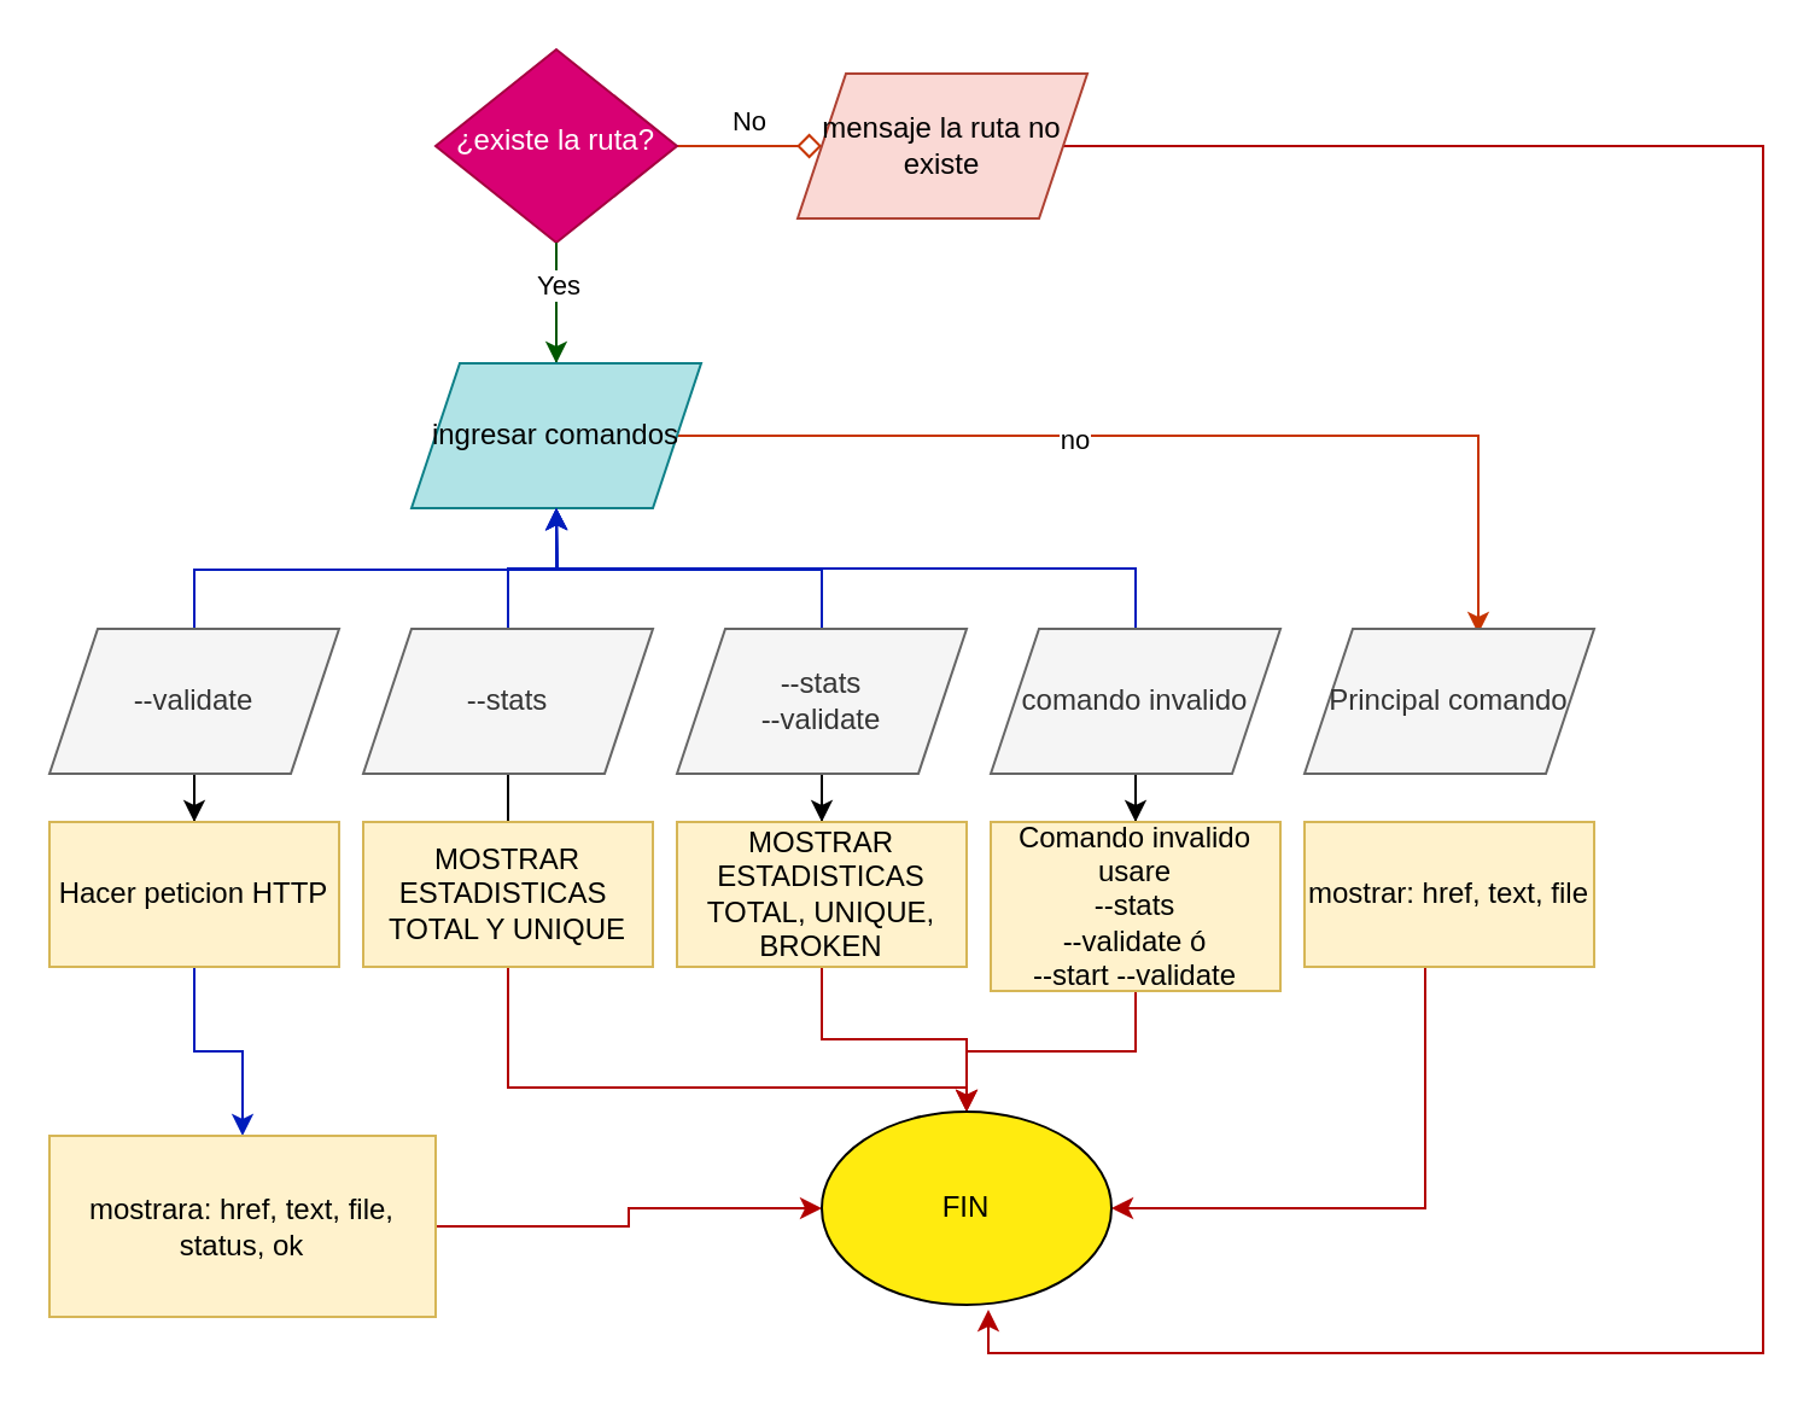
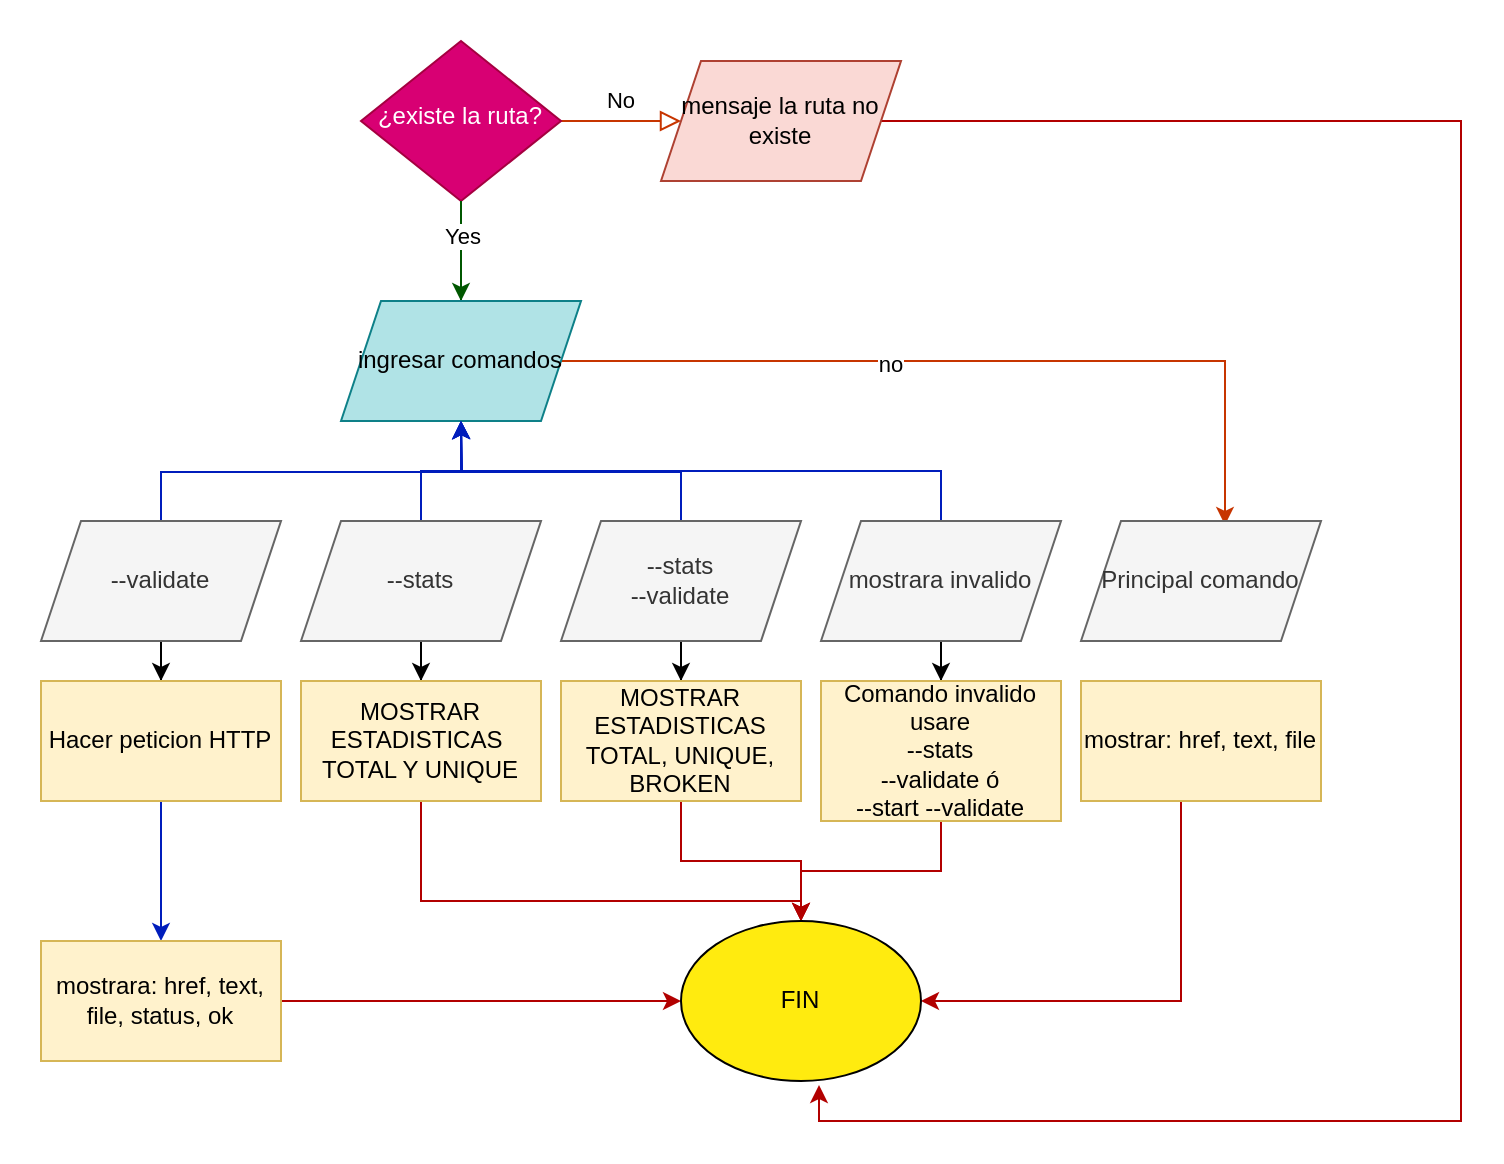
  <mxCell id="0" />
  <mxCell id="1" parent="0" />
- <mxCell id="2" value="No" style="edgeStyle=orthogonalEdgeStyle;rounded=0;html=1;jettySize=auto;orthogonalLoop=1;fontSize=11;endArrow=diamond;endFill=0;endSize=8;strokeWidth=1;shadow=0;labelBackgroundColor=none;entryX=0;entryY=0.5;entryDx=0;entryDy=0;fillColor=#fa6800;strokeColor=#C73500;" parent="1" source="3" target="5" edge="1"><mxGeometry y="10" relative="1" as="geometry"><mxPoint as="offset" /><mxPoint x="330" y="60" as="targetPoint" /></mxGeometry></mxCell>
+ <mxCell id="2" value="No" style="edgeStyle=orthogonalEdgeStyle;rounded=0;html=1;jettySize=auto;orthogonalLoop=1;fontSize=11;endArrow=block;endFill=0;endSize=8;strokeWidth=1;shadow=0;labelBackgroundColor=none;entryX=0;entryY=0.5;entryDx=0;entryDy=0;fillColor=#fa6800;strokeColor=#C73500;" parent="1" source="3" target="5" edge="1"><mxGeometry y="10" relative="1" as="geometry"><mxPoint as="offset" /><mxPoint x="330" y="60" as="targetPoint" /></mxGeometry></mxCell>
  <mxCell id="3" value="¿existe la ruta?" style="rhombus;whiteSpace=wrap;html=1;shadow=0;fontFamily=Helvetica;fontSize=12;align=center;strokeWidth=1;spacing=6;spacingTop=-4;fillColor=#d80073;fontColor=#ffffff;strokeColor=#A50040;" parent="1" vertex="1"><mxGeometry x="180" y="20" width="100" height="80" as="geometry" /></mxCell>
  <mxCell id="4" style="edgeStyle=orthogonalEdgeStyle;rounded=0;orthogonalLoop=1;jettySize=auto;html=1;entryX=0.575;entryY=1.025;entryDx=0;entryDy=0;entryPerimeter=0;fillColor=#e51400;strokeColor=#B20000;" edge="1" parent="1" source="5" target="36"><mxGeometry relative="1" as="geometry"><Array as="points"><mxPoint x="730" y="60" /><mxPoint x="730" y="560" /><mxPoint x="409" y="560" /></Array></mxGeometry></mxCell>
  <mxCell id="5" value="mensaje la ruta no existe" style="shape=parallelogram;perimeter=parallelogramPerimeter;whiteSpace=wrap;html=1;fixedSize=1;fillColor=#fad9d5;strokeColor=#ae4132;" vertex="1" parent="1"><mxGeometry x="330" y="30" width="120" height="60" as="geometry" /></mxCell>
  <mxCell id="6" style="edgeStyle=orthogonalEdgeStyle;rounded=0;orthogonalLoop=1;jettySize=auto;html=1;fillColor=#008a00;strokeColor=#005700;" edge="1" parent="1" source="10"><mxGeometry relative="1" as="geometry"><mxPoint x="230" y="150" as="targetPoint" /><Array as="points"><mxPoint x="230" y="100" /><mxPoint x="230" y="100" /></Array></mxGeometry></mxCell>
  <mxCell id="7" value="Yes" style="edgeLabel;html=1;align=center;verticalAlign=middle;resizable=0;points=[];" vertex="1" connectable="0" parent="6"><mxGeometry x="0.34" relative="1" as="geometry"><mxPoint as="offset" /></mxGeometry></mxCell>
  <mxCell id="8" style="edgeStyle=orthogonalEdgeStyle;rounded=0;orthogonalLoop=1;jettySize=auto;html=1;entryX=0.6;entryY=0.033;entryDx=0;entryDy=0;entryPerimeter=0;fillColor=#fa6800;strokeColor=#C73500;" edge="1" parent="1" source="10" target="11"><mxGeometry relative="1" as="geometry" /></mxCell>
  <mxCell id="9" value="no" style="edgeLabel;html=1;align=center;verticalAlign=middle;resizable=0;points=[];" vertex="1" connectable="0" parent="8"><mxGeometry x="-0.208" y="-1" relative="1" as="geometry"><mxPoint as="offset" /></mxGeometry></mxCell>
  <mxCell id="10" value="ingresar comandos" style="shape=parallelogram;perimeter=parallelogramPerimeter;whiteSpace=wrap;html=1;fixedSize=1;fillColor=#b0e3e6;strokeColor=#0e8088;" vertex="1" parent="1"><mxGeometry x="170" y="150" width="120" height="60" as="geometry" /></mxCell>
  <mxCell id="11" value="Principal comando" style="shape=parallelogram;perimeter=parallelogramPerimeter;whiteSpace=wrap;html=1;fixedSize=1;fillColor=#f5f5f5;fontColor=#333333;strokeColor=#666666;" vertex="1" parent="1"><mxGeometry x="540" y="260" width="120" height="60" as="geometry" /></mxCell>
  <mxCell id="12" style="edgeStyle=orthogonalEdgeStyle;rounded=0;orthogonalLoop=1;jettySize=auto;html=1;exitX=0.5;exitY=0;exitDx=0;exitDy=0;fillColor=#0050ef;strokeColor=#001DBC;" edge="1" parent="1" source="14" target="10"><mxGeometry relative="1" as="geometry" /></mxCell>
  <mxCell id="13" value="" style="edgeStyle=orthogonalEdgeStyle;rounded=0;orthogonalLoop=1;jettySize=auto;html=1;" edge="1" parent="1" source="14" target="31"><mxGeometry relative="1" as="geometry" /></mxCell>
- <mxCell id="14" value="comando invalido" style="shape=parallelogram;perimeter=parallelogramPerimeter;whiteSpace=wrap;html=1;fixedSize=1;fillColor=#f5f5f5;fontColor=#333333;strokeColor=#666666;" vertex="1" parent="1"><mxGeometry x="410" y="260" width="120" height="60" as="geometry" /></mxCell>
+ <mxCell id="14" value="mostrara invalido" style="shape=parallelogram;perimeter=parallelogramPerimeter;whiteSpace=wrap;html=1;fixedSize=1;fillColor=#f5f5f5;fontColor=#333333;strokeColor=#666666;" vertex="1" parent="1"><mxGeometry x="410" y="260" width="120" height="60" as="geometry" /></mxCell>
  <mxCell id="15" style="edgeStyle=orthogonalEdgeStyle;rounded=0;orthogonalLoop=1;jettySize=auto;html=1;exitX=0.5;exitY=0;exitDx=0;exitDy=0;fillColor=#0050ef;strokeColor=#001DBC;" edge="1" parent="1" source="17"><mxGeometry relative="1" as="geometry"><mxPoint x="230" y="210" as="targetPoint" /></mxGeometry></mxCell>
  <mxCell id="16" value="" style="edgeStyle=orthogonalEdgeStyle;rounded=0;orthogonalLoop=1;jettySize=auto;html=1;" edge="1" parent="1" source="17" target="29"><mxGeometry relative="1" as="geometry" /></mxCell>
  <mxCell id="17" value="--stats&lt;br&gt;--validate" style="shape=parallelogram;perimeter=parallelogramPerimeter;whiteSpace=wrap;html=1;fixedSize=1;fillColor=#f5f5f5;fontColor=#333333;strokeColor=#666666;" vertex="1" parent="1"><mxGeometry x="280" y="260" width="120" height="60" as="geometry" /></mxCell>
  <mxCell id="18" value="" style="edgeStyle=orthogonalEdgeStyle;rounded=0;orthogonalLoop=1;jettySize=auto;html=1;fillColor=#0050ef;strokeColor=#001DBC;" edge="1" parent="1" source="20" target="10"><mxGeometry relative="1" as="geometry" /></mxCell>
- <mxCell id="19" style="edgeStyle=orthogonalEdgeStyle;rounded=0;orthogonalLoop=1;jettySize=auto;html=1;exitX=0.5;exitY=1;exitDx=0;exitDy=0;endArrow=none;" edge="1" parent="1" source="20" target="27"><mxGeometry relative="1" as="geometry" /></mxCell>
+ <mxCell id="19" style="edgeStyle=orthogonalEdgeStyle;rounded=0;orthogonalLoop=1;jettySize=auto;html=1;exitX=0.5;exitY=1;exitDx=0;exitDy=0;" edge="1" parent="1" source="20" target="27"><mxGeometry relative="1" as="geometry" /></mxCell>
  <mxCell id="20" value="--stats" style="shape=parallelogram;perimeter=parallelogramPerimeter;whiteSpace=wrap;html=1;fixedSize=1;fillColor=#f5f5f5;fontColor=#333333;strokeColor=#666666;" vertex="1" parent="1"><mxGeometry x="150" y="260" width="120" height="60" as="geometry" /></mxCell>
  <mxCell id="21" style="edgeStyle=orthogonalEdgeStyle;rounded=0;orthogonalLoop=1;jettySize=auto;html=1;exitX=0.5;exitY=0;exitDx=0;exitDy=0;fillColor=#0050ef;strokeColor=#001DBC;" edge="1" parent="1" source="23"><mxGeometry relative="1" as="geometry"><mxPoint x="230" y="210" as="targetPoint" /></mxGeometry></mxCell>
  <mxCell id="22" style="edgeStyle=orthogonalEdgeStyle;rounded=0;orthogonalLoop=1;jettySize=auto;html=1;exitX=0.5;exitY=1;exitDx=0;exitDy=0;" edge="1" parent="1" source="23" target="25"><mxGeometry relative="1" as="geometry" /></mxCell>
  <mxCell id="23" value="--validate" style="shape=parallelogram;perimeter=parallelogramPerimeter;whiteSpace=wrap;html=1;fixedSize=1;fillColor=#f5f5f5;fontColor=#333333;strokeColor=#666666;" vertex="1" parent="1"><mxGeometry x="20" y="260" width="120" height="60" as="geometry" /></mxCell>
  <mxCell id="24" value="" style="edgeStyle=orthogonalEdgeStyle;rounded=0;orthogonalLoop=1;jettySize=auto;html=1;fillColor=#0050ef;strokeColor=#001DBC;" edge="1" parent="1" source="25" target="35"><mxGeometry relative="1" as="geometry" /></mxCell>
  <mxCell id="25" value="Hacer peticion HTTP" style="rounded=0;whiteSpace=wrap;html=1;fillColor=#fff2cc;strokeColor=#d6b656;" vertex="1" parent="1"><mxGeometry x="20" y="340" width="120" height="60" as="geometry" /></mxCell>
  <mxCell id="26" style="edgeStyle=orthogonalEdgeStyle;rounded=0;orthogonalLoop=1;jettySize=auto;html=1;fillColor=#e51400;strokeColor=#B20000;" edge="1" parent="1" source="27" target="36"><mxGeometry relative="1" as="geometry"><Array as="points"><mxPoint x="210" y="450" /><mxPoint x="400" y="450" /></Array></mxGeometry></mxCell>
  <mxCell id="27" value="MOSTRAR ESTADISTICAS&amp;nbsp;&lt;br&gt;TOTAL Y UNIQUE" style="rounded=0;whiteSpace=wrap;html=1;fillColor=#fff2cc;strokeColor=#d6b656;" vertex="1" parent="1"><mxGeometry x="150" y="340" width="120" height="60" as="geometry" /></mxCell>
  <mxCell id="28" value="" style="edgeStyle=orthogonalEdgeStyle;rounded=0;orthogonalLoop=1;jettySize=auto;html=1;fillColor=#e51400;strokeColor=#B20000;" edge="1" parent="1" source="29" target="36"><mxGeometry relative="1" as="geometry" /></mxCell>
  <mxCell id="29" value="MOSTRAR ESTADISTICAS&lt;br&gt;TOTAL, UNIQUE, BROKEN" style="rounded=0;whiteSpace=wrap;html=1;fillColor=#fff2cc;strokeColor=#d6b656;" vertex="1" parent="1"><mxGeometry x="280" y="340" width="120" height="60" as="geometry" /></mxCell>
  <mxCell id="30" value="" style="edgeStyle=orthogonalEdgeStyle;rounded=0;orthogonalLoop=1;jettySize=auto;html=1;fillColor=#e51400;strokeColor=#B20000;" edge="1" parent="1" source="31" target="36"><mxGeometry relative="1" as="geometry" /></mxCell>
  <mxCell id="31" value="Comando invalido usare&lt;br&gt;--stats&lt;br&gt;--validate ó&lt;br&gt;--start --validate" style="rounded=0;whiteSpace=wrap;html=1;fillColor=#fff2cc;strokeColor=#d6b656;" vertex="1" parent="1"><mxGeometry x="410" y="340" width="120" height="70" as="geometry" /></mxCell>
  <mxCell id="32" style="edgeStyle=orthogonalEdgeStyle;rounded=0;orthogonalLoop=1;jettySize=auto;html=1;entryX=1;entryY=0.5;entryDx=0;entryDy=0;fillColor=#e51400;strokeColor=#B20000;" edge="1" parent="1" source="33" target="36"><mxGeometry relative="1" as="geometry"><Array as="points"><mxPoint x="590" y="500" /></Array></mxGeometry></mxCell>
  <mxCell id="33" value="mostrar: href, text, file" style="rounded=0;whiteSpace=wrap;html=1;fillColor=#fff2cc;strokeColor=#d6b656;" vertex="1" parent="1"><mxGeometry x="540" y="340" width="120" height="60" as="geometry" /></mxCell>
  <mxCell id="34" style="edgeStyle=orthogonalEdgeStyle;rounded=0;orthogonalLoop=1;jettySize=auto;html=1;fillColor=#e51400;strokeColor=#B20000;" edge="1" parent="1" source="35" target="36"><mxGeometry relative="1" as="geometry" /></mxCell>
- <mxCell id="35" value="mostrara: href, text, file, status, ok" style="rounded=0;whiteSpace=wrap;html=1;fillColor=#fff2cc;strokeColor=#d6b656;" vertex="1" parent="1"><mxGeometry x="20" y="470" width="160" height="75" as="geometry" /></mxCell>
+ <mxCell id="35" value="mostrara: href, text, file, status, ok" style="rounded=0;whiteSpace=wrap;html=1;fillColor=#fff2cc;strokeColor=#d6b656;" vertex="1" parent="1"><mxGeometry x="20" y="470" width="120" height="60" as="geometry" /></mxCell>
  <mxCell id="36" value="FIN" style="ellipse;whiteSpace=wrap;html=1;fillColor=#ffeb0f;" vertex="1" parent="1"><mxGeometry x="340" y="460" width="120" height="80" as="geometry" /></mxCell>
